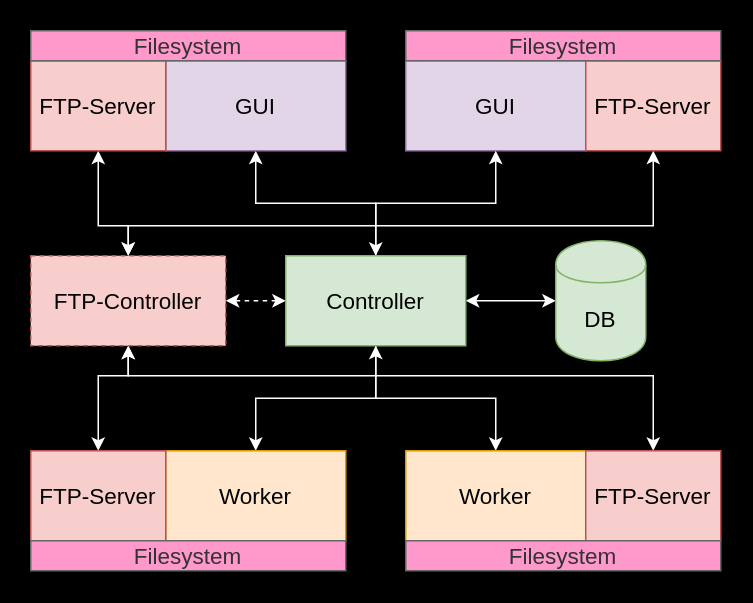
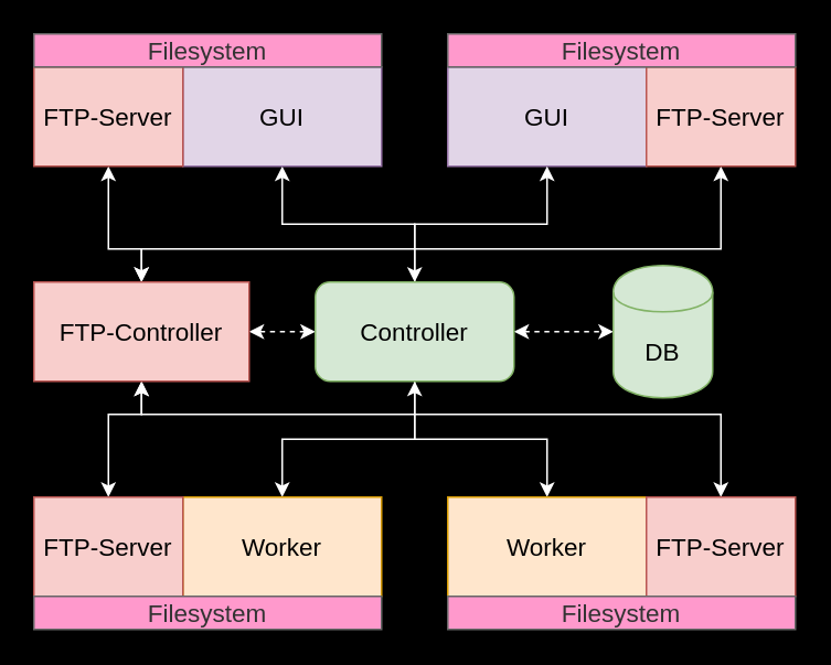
  <mxCell id="0" />
  <mxCell id="1" parent="0" />
  <mxCell id="2" value="GUI" style="rounded=0;whiteSpace=wrap;html=1;fontSize=15;fillColor=#e1d5e7;strokeColor=#9673a6;" parent="1" vertex="1"><mxGeometry x="270" y="40" width="120" height="60" as="geometry" /></mxCell>
  <mxCell id="3" style="edgeStyle=orthogonalEdgeStyle;rounded=0;orthogonalLoop=1;jettySize=auto;html=1;fontSize=15;strokeColor=#FFFFFF;" parent="1" source="9" target="2" edge="1"><mxGeometry relative="1" as="geometry" /></mxCell>
  <mxCell id="4" style="edgeStyle=orthogonalEdgeStyle;rounded=0;orthogonalLoop=1;jettySize=auto;html=1;fontSize=15;strokeColor=#FFFFFF;startArrow=classic;startFill=1;" parent="1" source="9" target="12" edge="1"><mxGeometry relative="1" as="geometry" /></mxCell>
  <mxCell id="5" style="edgeStyle=orthogonalEdgeStyle;rounded=0;orthogonalLoop=1;jettySize=auto;html=1;fontSize=15;strokeColor=#FFFFFF;" parent="1" source="9" target="10" edge="1"><mxGeometry relative="1" as="geometry" /></mxCell>
  <mxCell id="6" style="edgeStyle=orthogonalEdgeStyle;rounded=0;orthogonalLoop=1;jettySize=auto;html=1;fontSize=15;strokeColor=#FFFFFF;startArrow=classic;startFill=1;" parent="1" source="9" target="11" edge="1"><mxGeometry relative="1" as="geometry" /></mxCell>
- <mxCell id="7" style="edgeStyle=orthogonalEdgeStyle;rounded=0;orthogonalLoop=1;jettySize=auto;html=1;entryX=0;entryY=0.5;entryDx=0;entryDy=0;startArrow=classic;startFill=1;strokeColor=#FFFFFF;fontSize=15;" parent="1" source="9" target="13" edge="1"><mxGeometry relative="1" as="geometry" /></mxCell>
+ <mxCell id="7" style="edgeStyle=orthogonalEdgeStyle;rounded=0;orthogonalLoop=1;jettySize=auto;html=1;entryX=0;entryY=0.5;entryDx=0;entryDy=0;startArrow=classic;startFill=1;strokeColor=#FFFFFF;fontSize=15;dashed=1;" parent="1" source="9" target="13" edge="1"><mxGeometry relative="1" as="geometry" /></mxCell>
  <mxCell id="8" style="edgeStyle=orthogonalEdgeStyle;rounded=0;orthogonalLoop=1;jettySize=auto;html=1;entryX=1;entryY=0.5;entryDx=0;entryDy=0;fontSize=15;strokeColor=#FFFFFF;startArrow=classic;startFill=1;dashed=1;" edge="1" parent="1" source="9" target="18"><mxGeometry relative="1" as="geometry" /></mxCell>
- <mxCell id="9" value="Controller" style="rounded=0;whiteSpace=wrap;html=1;fontSize=15;fillColor=#d5e8d4;strokeColor=#82b366;" parent="1" vertex="1"><mxGeometry x="190" y="170" width="120" height="60" as="geometry" /></mxCell>
+ <mxCell id="9" value="Controller" style="whiteSpace=wrap;html=1;fontSize=15;fillColor=#d5e8d4;strokeColor=#82b366;rounded=1;" parent="1" vertex="1"><mxGeometry x="190" y="170" width="120" height="60" as="geometry" /></mxCell>
  <mxCell id="10" value="Worker" style="rounded=0;whiteSpace=wrap;html=1;fontSize=15;fillColor=#ffe6cc;strokeColor=#d79b00;" parent="1" vertex="1"><mxGeometry x="270" y="300" width="120" height="60" as="geometry" /></mxCell>
  <mxCell id="11" value="Worker" style="rounded=0;whiteSpace=wrap;html=1;fontSize=15;fillColor=#ffe6cc;strokeColor=#d79b00;" parent="1" vertex="1"><mxGeometry x="110" y="300" width="120" height="60" as="geometry" /></mxCell>
  <mxCell id="12" value="GUI" style="rounded=0;whiteSpace=wrap;html=1;fontSize=15;fillColor=#e1d5e7;strokeColor=#9673a6;" parent="1" vertex="1"><mxGeometry x="110" y="40" width="120" height="60" as="geometry" /></mxCell>
  <mxCell id="13" value="DB" style="shape=cylinder;whiteSpace=wrap;html=1;boundedLbl=1;backgroundOutline=1;fontSize=15;fillColor=#d5e8d4;strokeColor=#82b366;" parent="1" vertex="1"><mxGeometry x="370" y="160" width="60" height="80" as="geometry" /></mxCell>
  <mxCell id="14" style="edgeStyle=orthogonalEdgeStyle;rounded=0;orthogonalLoop=1;jettySize=auto;html=1;startArrow=classic;startFill=1;strokeColor=#FFFFFF;fontSize=15;" edge="1" parent="1" source="18" target="21"><mxGeometry relative="1" as="geometry"><Array as="points"><mxPoint x="85" y="150" /><mxPoint x="65" y="150" /></Array></mxGeometry></mxCell>
  <mxCell id="15" style="edgeStyle=orthogonalEdgeStyle;rounded=0;orthogonalLoop=1;jettySize=auto;html=1;startArrow=classic;startFill=1;strokeColor=#FFFFFF;fontSize=15;" edge="1" parent="1" source="18" target="20"><mxGeometry relative="1" as="geometry"><Array as="points"><mxPoint x="85" y="250" /><mxPoint x="65" y="250" /></Array></mxGeometry></mxCell>
  <mxCell id="16" style="edgeStyle=orthogonalEdgeStyle;rounded=0;orthogonalLoop=1;jettySize=auto;html=1;entryX=0.5;entryY=1;entryDx=0;entryDy=0;startArrow=classic;startFill=1;strokeColor=#FFFFFF;fontSize=15;" edge="1" parent="1" source="18" target="22"><mxGeometry relative="1" as="geometry"><Array as="points"><mxPoint x="85" y="150" /><mxPoint x="435" y="150" /></Array></mxGeometry></mxCell>
  <mxCell id="17" style="edgeStyle=orthogonalEdgeStyle;rounded=0;orthogonalLoop=1;jettySize=auto;html=1;entryX=0.5;entryY=0;entryDx=0;entryDy=0;startArrow=classic;startFill=1;strokeColor=#FFFFFF;fontSize=15;" edge="1" parent="1" source="18" target="19"><mxGeometry relative="1" as="geometry"><Array as="points"><mxPoint x="85" y="250" /><mxPoint x="435" y="250" /></Array></mxGeometry></mxCell>
- <mxCell id="18" value="FTP-Controller" style="rounded=0;whiteSpace=wrap;html=1;fillColor=#f8cecc;strokeColor=#b85450;fontSize=15;dashed=1;" vertex="1" parent="1"><mxGeometry x="20" y="170" width="130" height="60" as="geometry" /></mxCell>
+ <mxCell id="18" value="FTP-Controller" style="rounded=0;whiteSpace=wrap;html=1;fillColor=#f8cecc;strokeColor=#b85450;fontSize=15;" vertex="1" parent="1"><mxGeometry x="20" y="170" width="130" height="60" as="geometry" /></mxCell>
  <mxCell id="19" value="FTP-Server" style="rounded=0;whiteSpace=wrap;html=1;fillColor=#f8cecc;strokeColor=#b85450;fontSize=15;" vertex="1" parent="1"><mxGeometry x="390" y="300" width="90" height="60" as="geometry" /></mxCell>
  <mxCell id="20" value="FTP-Server" style="rounded=0;whiteSpace=wrap;html=1;fillColor=#f8cecc;strokeColor=#b85450;fontSize=15;" vertex="1" parent="1"><mxGeometry x="20" y="300" width="90" height="60" as="geometry" /></mxCell>
  <mxCell id="21" value="FTP-Server" style="rounded=0;whiteSpace=wrap;html=1;fillColor=#f8cecc;strokeColor=#b85450;fontSize=15;" vertex="1" parent="1"><mxGeometry x="20" y="40" width="90" height="60" as="geometry" /></mxCell>
  <mxCell id="22" value="FTP-Server" style="rounded=0;whiteSpace=wrap;html=1;fillColor=#f8cecc;strokeColor=#b85450;fontSize=15;" vertex="1" parent="1"><mxGeometry x="390" y="40" width="90" height="60" as="geometry" /></mxCell>
  <mxCell id="23" value="Filesystem" style="rounded=0;whiteSpace=wrap;html=1;fontSize=15;fillColor=#FF99CC;strokeColor=#666666;fontColor=#333333;" vertex="1" parent="1"><mxGeometry x="270" y="20" width="210" height="20" as="geometry" /></mxCell>
  <mxCell id="24" value="Filesystem" style="rounded=0;whiteSpace=wrap;html=1;fontSize=15;fillColor=#FF99CC;strokeColor=#666666;fontColor=#333333;" vertex="1" parent="1"><mxGeometry x="20" y="20" width="210" height="20" as="geometry" /></mxCell>
  <mxCell id="25" value="Filesystem" style="rounded=0;whiteSpace=wrap;html=1;fontSize=15;fillColor=#FF99CC;strokeColor=#666666;fontColor=#333333;" vertex="1" parent="1"><mxGeometry x="20" y="360" width="210" height="20" as="geometry" /></mxCell>
  <mxCell id="26" value="Filesystem" style="rounded=0;whiteSpace=wrap;html=1;fontSize=15;fillColor=#FF99CC;strokeColor=#666666;fontColor=#333333;" vertex="1" parent="1"><mxGeometry x="270" y="360" width="210" height="20" as="geometry" /></mxCell>
